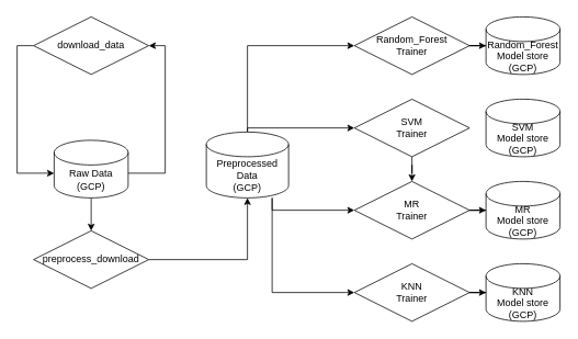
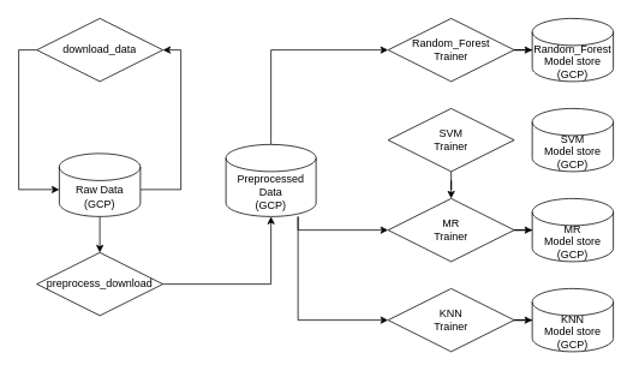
  <mxCell id="0" />
  <mxCell id="1" parent="0" />
  <mxCell id="2" style="edgeStyle=orthogonalEdgeStyle;rounded=0;orthogonalLoop=1;jettySize=auto;html=1;entryX=1;entryY=0.5;entryDx=0;entryDy=0;" edge="1" parent="1" source="4" target="6"><mxGeometry relative="1" as="geometry"><Array as="points"><mxPoint x="200" y="210" /><mxPoint x="200" y="55" /></Array></mxGeometry></mxCell>
  <mxCell id="3" style="edgeStyle=orthogonalEdgeStyle;rounded=0;orthogonalLoop=1;jettySize=auto;html=1;" edge="1" parent="1" source="4" target="8"><mxGeometry relative="1" as="geometry" /></mxCell>
  <mxCell id="4" value="Raw Data&lt;br&gt;(GCP)" style="shape=cylinder3;whiteSpace=wrap;html=1;boundedLbl=1;backgroundOutline=1;size=15;" vertex="1" parent="1"><mxGeometry x="65" y="170" width="90" height="70" as="geometry" /></mxCell>
  <mxCell id="5" style="edgeStyle=orthogonalEdgeStyle;rounded=0;orthogonalLoop=1;jettySize=auto;html=1;" edge="1" parent="1" source="6" target="4"><mxGeometry relative="1" as="geometry"><Array as="points"><mxPoint x="20" y="55" /><mxPoint x="20" y="210" /></Array></mxGeometry></mxCell>
  <mxCell id="6" value="download_data" style="rhombus;whiteSpace=wrap;html=1;" vertex="1" parent="1"><mxGeometry x="40" y="20" width="140" height="70" as="geometry" /></mxCell>
  <mxCell id="7" style="edgeStyle=orthogonalEdgeStyle;rounded=0;orthogonalLoop=1;jettySize=auto;html=1;" edge="1" parent="1" source="8" target="13"><mxGeometry relative="1" as="geometry" /></mxCell>
  <mxCell id="8" value="preprocess_download" style="rhombus;whiteSpace=wrap;html=1;" vertex="1" parent="1"><mxGeometry x="40" y="280" width="140" height="70" as="geometry" /></mxCell>
  <mxCell id="9" style="edgeStyle=orthogonalEdgeStyle;rounded=0;orthogonalLoop=1;jettySize=auto;html=1;" edge="1" parent="1" source="13" target="15"><mxGeometry relative="1" as="geometry"><Array as="points"><mxPoint x="300" y="55" /></Array></mxGeometry></mxCell>
- <mxCell id="10" style="edgeStyle=orthogonalEdgeStyle;rounded=0;orthogonalLoop=1;jettySize=auto;html=1;" edge="1" parent="1" source="13" target="17"><mxGeometry relative="1" as="geometry"><Array as="points"><mxPoint x="300" y="155" /></Array></mxGeometry></mxCell>
  <mxCell id="11" style="edgeStyle=orthogonalEdgeStyle;rounded=0;orthogonalLoop=1;jettySize=auto;html=1;" edge="1" parent="1" source="13" target="19"><mxGeometry relative="1" as="geometry"><Array as="points"><mxPoint x="330" y="255" /></Array></mxGeometry></mxCell>
  <mxCell id="12" style="edgeStyle=orthogonalEdgeStyle;rounded=0;orthogonalLoop=1;jettySize=auto;html=1;entryX=0;entryY=0.5;entryDx=0;entryDy=0;" edge="1" parent="1" source="13" target="21"><mxGeometry relative="1" as="geometry"><Array as="points"><mxPoint x="330" y="355" /></Array></mxGeometry></mxCell>
  <mxCell id="13" value="Preprocessed&lt;br&gt;Data&lt;br&gt;(GCP)" style="shape=cylinder3;whiteSpace=wrap;html=1;boundedLbl=1;backgroundOutline=1;size=15;" vertex="1" parent="1"><mxGeometry x="250" y="160" width="100" height="80" as="geometry" /></mxCell>
  <mxCell id="14" value="" style="edgeStyle=orthogonalEdgeStyle;rounded=0;orthogonalLoop=1;jettySize=auto;html=1;" edge="1" parent="1" source="15" target="22"><mxGeometry relative="1" as="geometry" /></mxCell>
  <mxCell id="15" value="Random_Forest&lt;br&gt;Trainer" style="rhombus;whiteSpace=wrap;html=1;" vertex="1" parent="1"><mxGeometry x="430" y="20" width="140" height="70" as="geometry" /></mxCell>
  <mxCell id="16" value="" style="edgeStyle=orthogonalEdgeStyle;rounded=0;orthogonalLoop=1;jettySize=auto;html=1;" edge="1" parent="1" source="17" target="19"><mxGeometry relative="1" as="geometry" /></mxCell>
  <mxCell id="17" value="SVM&lt;br&gt;Trainer" style="rhombus;whiteSpace=wrap;html=1;" vertex="1" parent="1"><mxGeometry x="430" y="120" width="140" height="70" as="geometry" /></mxCell>
  <mxCell id="18" value="" style="edgeStyle=orthogonalEdgeStyle;rounded=0;orthogonalLoop=1;jettySize=auto;html=1;" edge="1" parent="1" source="19" target="24"><mxGeometry relative="1" as="geometry" /></mxCell>
  <mxCell id="19" value="MR&lt;br&gt;Trainer" style="rhombus;whiteSpace=wrap;html=1;" vertex="1" parent="1"><mxGeometry x="430" y="220" width="140" height="70" as="geometry" /></mxCell>
  <mxCell id="20" value="" style="edgeStyle=orthogonalEdgeStyle;rounded=0;orthogonalLoop=1;jettySize=auto;html=1;" edge="1" parent="1" source="21" target="25"><mxGeometry relative="1" as="geometry" /></mxCell>
  <mxCell id="21" value="KNN&lt;br&gt;Trainer" style="rhombus;whiteSpace=wrap;html=1;" vertex="1" parent="1"><mxGeometry x="430" y="320" width="140" height="70" as="geometry" /></mxCell>
  <mxCell id="22" value="Random_Forest&lt;br&gt;Model store&lt;br&gt;(GCP)" style="shape=cylinder3;whiteSpace=wrap;html=1;boundedLbl=1;backgroundOutline=1;size=15;" vertex="1" parent="1"><mxGeometry x="590" y="20" width="90" height="70" as="geometry" /></mxCell>
  <mxCell id="23" value="SVM&lt;br&gt;Model store&lt;br&gt;(GCP)" style="shape=cylinder3;whiteSpace=wrap;html=1;boundedLbl=1;backgroundOutline=1;size=15;" vertex="1" parent="1"><mxGeometry x="590" y="120" width="90" height="70" as="geometry" /></mxCell>
  <mxCell id="24" value="MR&lt;br&gt;Model store&lt;br&gt;(GCP)" style="shape=cylinder3;whiteSpace=wrap;html=1;boundedLbl=1;backgroundOutline=1;size=15;" vertex="1" parent="1"><mxGeometry x="590" y="220" width="90" height="70" as="geometry" /></mxCell>
  <mxCell id="25" value="KNN&lt;br&gt;Model store&lt;br&gt;(GCP)" style="shape=cylinder3;whiteSpace=wrap;html=1;boundedLbl=1;backgroundOutline=1;size=15;" vertex="1" parent="1"><mxGeometry x="590" y="320" width="90" height="70" as="geometry" /></mxCell>
